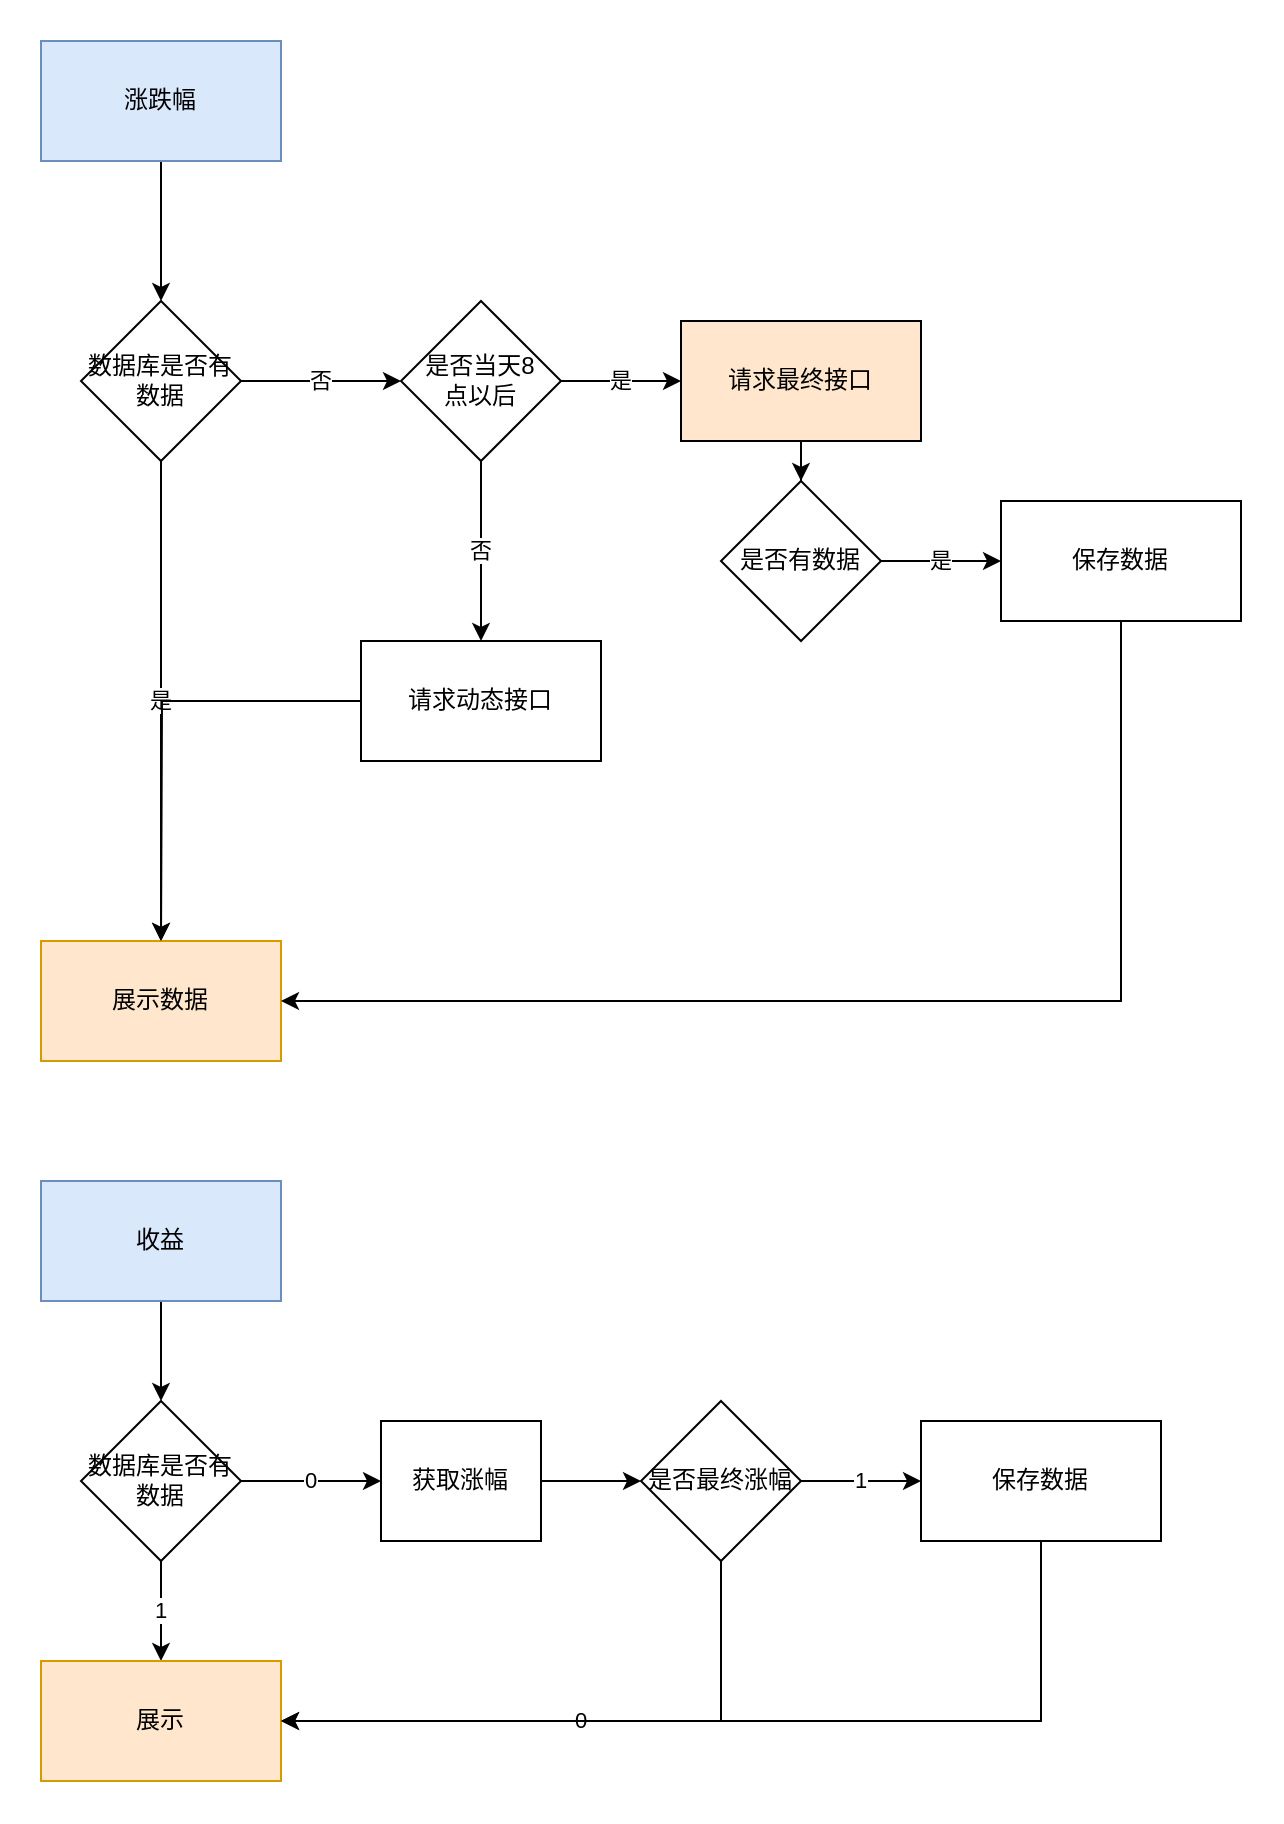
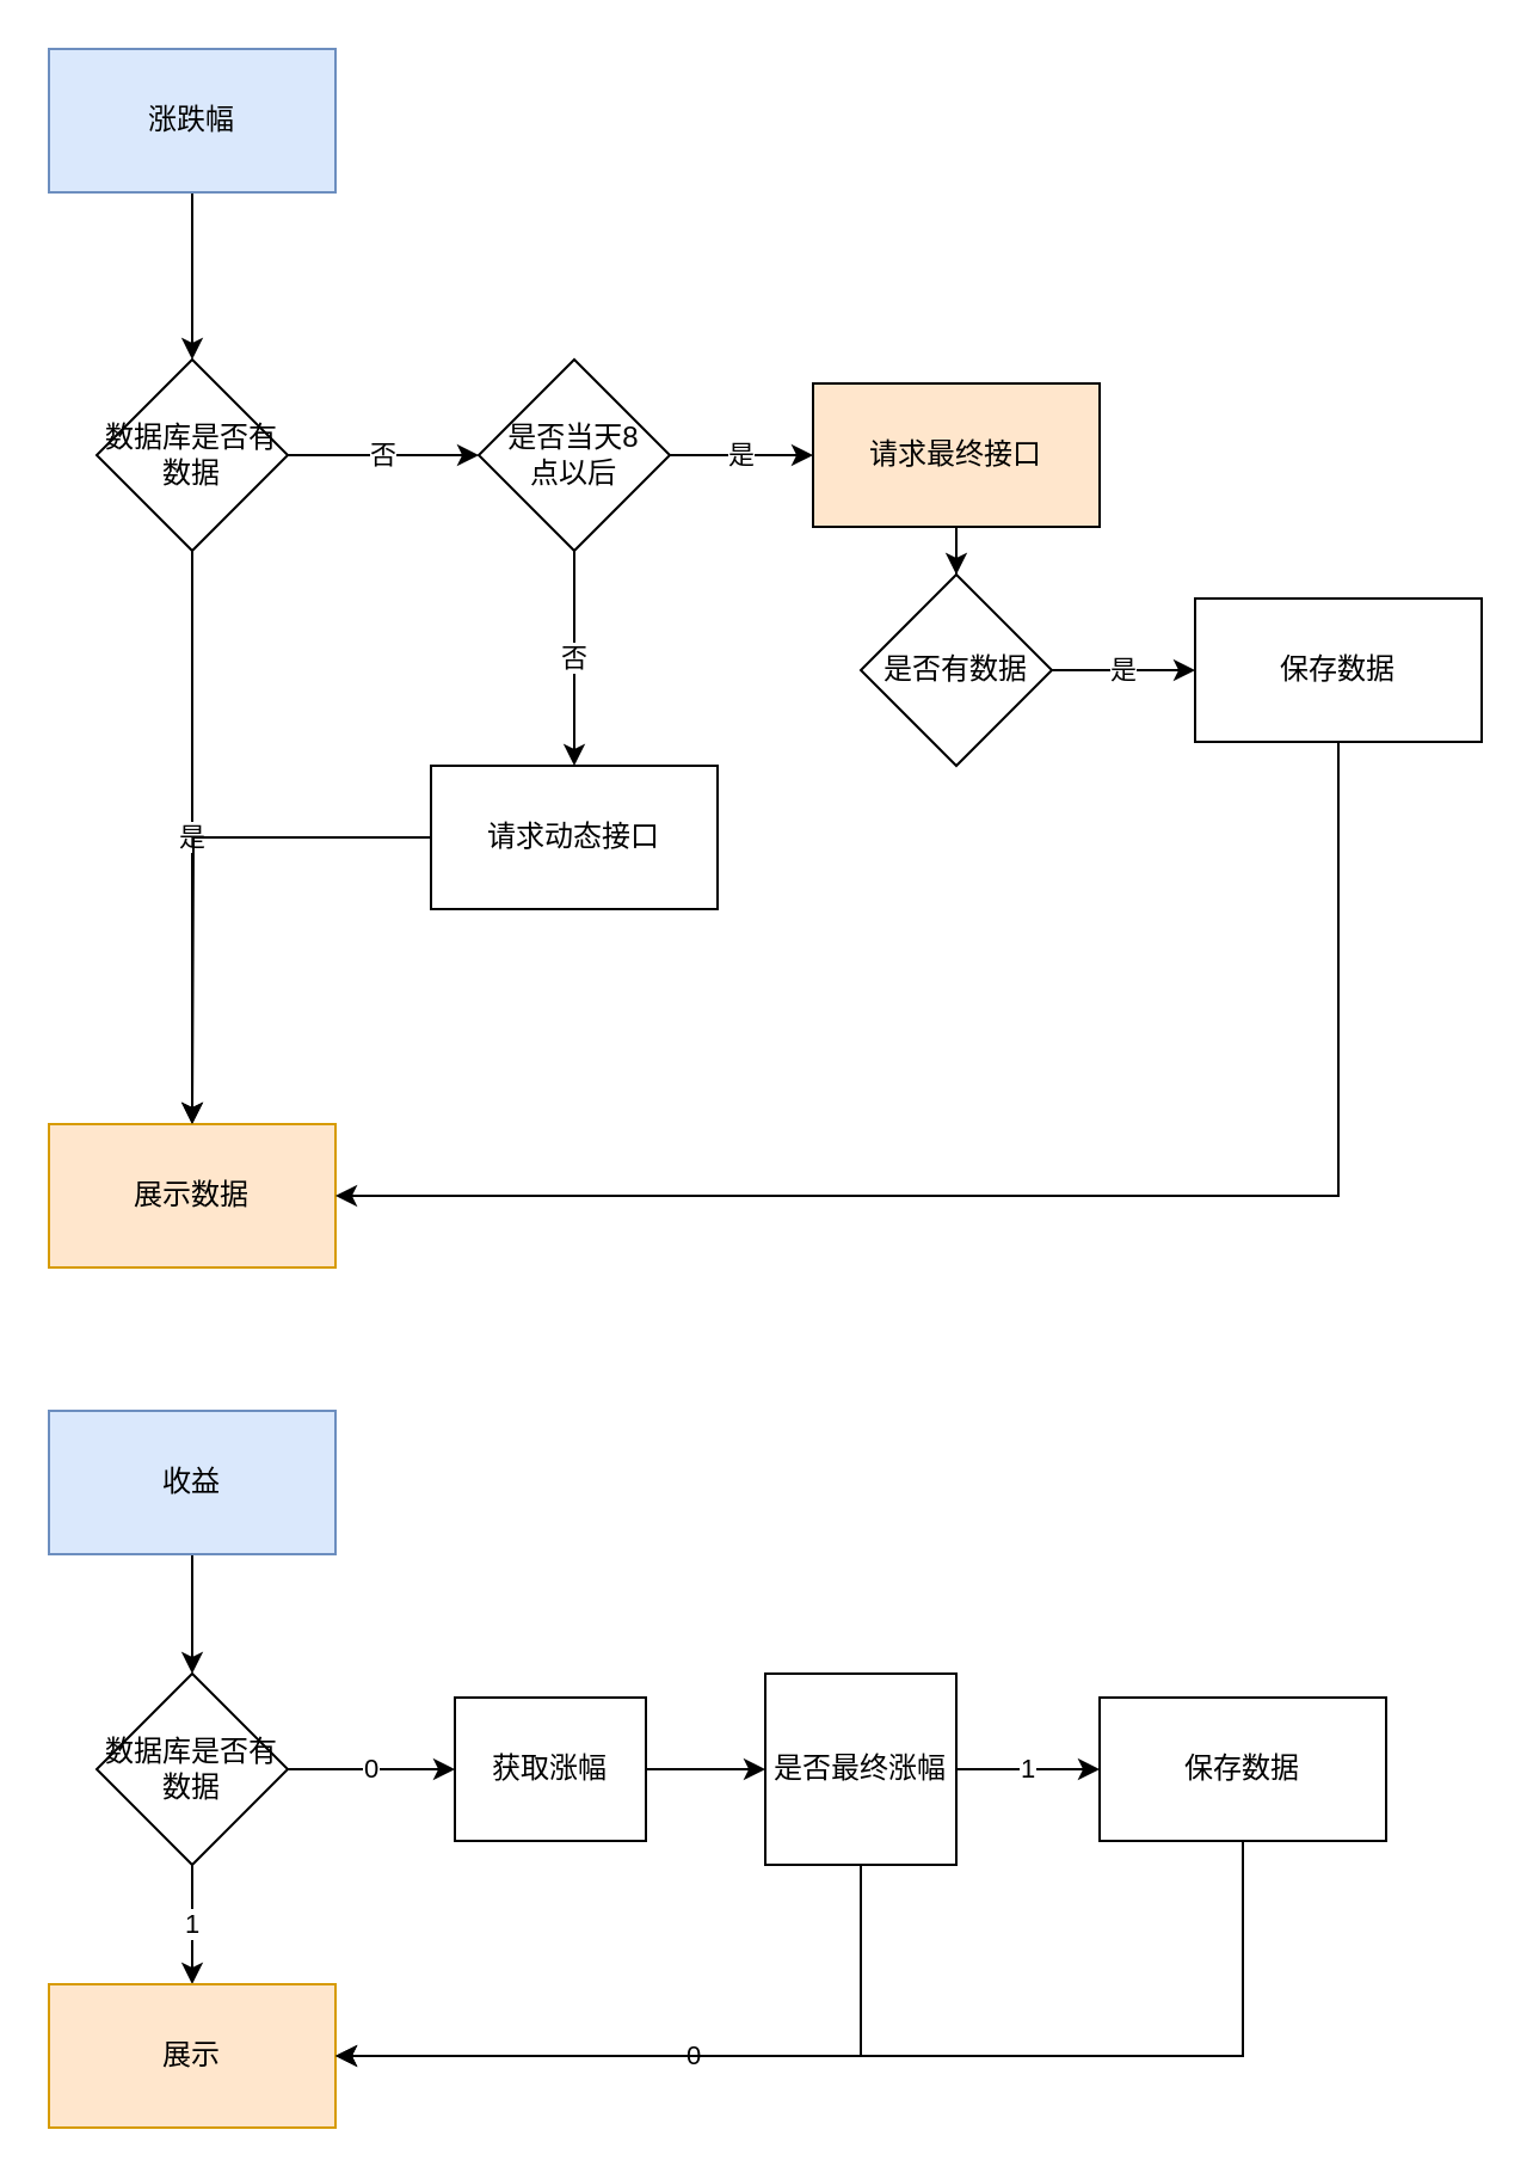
  <mxCell id="0" />
  <mxCell id="1" parent="0" />
  <mxCell id="2" value="" style="edgeStyle=orthogonalEdgeStyle;rounded=0;orthogonalLoop=1;jettySize=auto;html=1;" parent="1" source="3" target="6" edge="1"><mxGeometry relative="1" as="geometry" /></mxCell>
  <mxCell id="3" value="涨跌幅" style="rounded=0;whiteSpace=wrap;html=1;fillColor=#dae8fc;strokeColor=#6c8ebf;" parent="1" vertex="1"><mxGeometry x="20" y="20" width="120" height="60" as="geometry" /></mxCell>
  <mxCell id="4" value="是" style="edgeStyle=orthogonalEdgeStyle;rounded=0;orthogonalLoop=1;jettySize=auto;html=1;" parent="1" source="6" target="7" edge="1"><mxGeometry relative="1" as="geometry" /></mxCell>
  <mxCell id="5" value="&lt;div&gt;否&lt;/div&gt;" style="edgeStyle=orthogonalEdgeStyle;rounded=0;orthogonalLoop=1;jettySize=auto;html=1;" parent="1" source="6" target="10" edge="1"><mxGeometry relative="1" as="geometry" /></mxCell>
  <mxCell id="6" value="&lt;div&gt;数据库是否有数据&lt;/div&gt;" style="rhombus;whiteSpace=wrap;html=1;rounded=0;" parent="1" vertex="1"><mxGeometry x="40" y="150" width="80" height="80" as="geometry" /></mxCell>
  <mxCell id="7" value="&lt;div&gt;展示数据&lt;/div&gt;" style="whiteSpace=wrap;html=1;rounded=0;fillColor=#ffe6cc;strokeColor=#d79b00;" parent="1" vertex="1"><mxGeometry x="20" y="470" width="120" height="60" as="geometry" /></mxCell>
  <mxCell id="8" value="&lt;div&gt;是&lt;/div&gt;" style="edgeStyle=orthogonalEdgeStyle;rounded=0;orthogonalLoop=1;jettySize=auto;html=1;" parent="1" source="10" target="12" edge="1"><mxGeometry relative="1" as="geometry" /></mxCell>
  <mxCell id="9" value="&lt;div&gt;否&lt;/div&gt;" style="edgeStyle=orthogonalEdgeStyle;rounded=0;orthogonalLoop=1;jettySize=auto;html=1;" parent="1" source="10" target="14" edge="1"><mxGeometry relative="1" as="geometry" /></mxCell>
  <mxCell id="10" value="&lt;div&gt;是否当天8&lt;/div&gt;&lt;div&gt;点以后&lt;/div&gt;" style="rhombus;whiteSpace=wrap;html=1;rounded=0;" parent="1" vertex="1"><mxGeometry x="200" y="150" width="80" height="80" as="geometry" /></mxCell>
  <mxCell id="11" value="" style="edgeStyle=orthogonalEdgeStyle;rounded=0;orthogonalLoop=1;jettySize=auto;html=1;" parent="1" source="12" target="16" edge="1"><mxGeometry relative="1" as="geometry" /></mxCell>
  <mxCell id="12" value="请求最终接口" style="whiteSpace=wrap;html=1;rounded=0;fillColor=#ffe6cc;" parent="1" vertex="1"><mxGeometry x="340" y="160" width="120" height="60" as="geometry" /></mxCell>
  <mxCell id="13" style="edgeStyle=orthogonalEdgeStyle;rounded=0;orthogonalLoop=1;jettySize=auto;html=1;" parent="1" source="14" edge="1"><mxGeometry relative="1" as="geometry"><mxPoint x="80" y="470" as="targetPoint" /></mxGeometry></mxCell>
  <mxCell id="14" value="请求动态接口" style="whiteSpace=wrap;html=1;rounded=0;" parent="1" vertex="1"><mxGeometry x="180" y="320" width="120" height="60" as="geometry" /></mxCell>
  <mxCell id="15" value="是" style="edgeStyle=orthogonalEdgeStyle;rounded=0;orthogonalLoop=1;jettySize=auto;html=1;" parent="1" source="16" target="18" edge="1"><mxGeometry relative="1" as="geometry" /></mxCell>
  <mxCell id="16" value="是否有数据" style="rhombus;whiteSpace=wrap;html=1;rounded=0;" parent="1" vertex="1"><mxGeometry x="360" y="240" width="80" height="80" as="geometry" /></mxCell>
  <mxCell id="17" style="edgeStyle=orthogonalEdgeStyle;rounded=0;orthogonalLoop=1;jettySize=auto;html=1;entryX=1;entryY=0.5;entryDx=0;entryDy=0;" parent="1" source="18" target="7" edge="1"><mxGeometry relative="1" as="geometry"><Array as="points"><mxPoint x="560" y="500" /></Array></mxGeometry></mxCell>
  <mxCell id="18" value="保存数据" style="whiteSpace=wrap;html=1;rounded=0;" parent="1" vertex="1"><mxGeometry x="500" y="250" width="120" height="60" as="geometry" /></mxCell>
  <mxCell id="19" value="" style="edgeStyle=orthogonalEdgeStyle;rounded=0;orthogonalLoop=1;jettySize=auto;html=1;" edge="1" parent="1" source="20" target="23"><mxGeometry relative="1" as="geometry" /></mxCell>
  <mxCell id="20" value="收益" style="rounded=0;whiteSpace=wrap;html=1;fillColor=#dae8fc;strokeColor=#6c8ebf;" vertex="1" parent="1"><mxGeometry x="20" y="590" width="120" height="60" as="geometry" /></mxCell>
  <mxCell id="21" value="1" style="edgeStyle=orthogonalEdgeStyle;rounded=0;orthogonalLoop=1;jettySize=auto;html=1;" edge="1" parent="1" source="23" target="24"><mxGeometry relative="1" as="geometry" /></mxCell>
  <mxCell id="22" value="0" style="edgeStyle=orthogonalEdgeStyle;rounded=0;orthogonalLoop=1;jettySize=auto;html=1;" edge="1" parent="1" source="23" target="26"><mxGeometry relative="1" as="geometry" /></mxCell>
  <mxCell id="23" value="&lt;div&gt;数据库是否有数据&lt;/div&gt;" style="rhombus;whiteSpace=wrap;html=1;rounded=0;" vertex="1" parent="1"><mxGeometry x="40" y="700" width="80" height="80" as="geometry" /></mxCell>
  <mxCell id="24" value="展示" style="rounded=0;whiteSpace=wrap;html=1;fillColor=#ffe6cc;strokeColor=#d79b00;" vertex="1" parent="1"><mxGeometry x="20" y="830" width="120" height="60" as="geometry" /></mxCell>
  <mxCell id="25" value="" style="edgeStyle=orthogonalEdgeStyle;rounded=0;orthogonalLoop=1;jettySize=auto;html=1;" edge="1" parent="1" source="26" target="29"><mxGeometry relative="1" as="geometry" /></mxCell>
  <mxCell id="26" value="获取涨幅" style="rounded=0;whiteSpace=wrap;html=1;" vertex="1" parent="1"><mxGeometry x="190" y="710" width="80" height="60" as="geometry" /></mxCell>
  <mxCell id="27" value="1" style="edgeStyle=orthogonalEdgeStyle;rounded=0;orthogonalLoop=1;jettySize=auto;html=1;" edge="1" parent="1" source="29" target="31"><mxGeometry relative="1" as="geometry" /></mxCell>
  <mxCell id="28" value="0" style="edgeStyle=orthogonalEdgeStyle;rounded=0;orthogonalLoop=1;jettySize=auto;html=1;exitX=0.5;exitY=1;exitDx=0;exitDy=0;entryX=1;entryY=0.5;entryDx=0;entryDy=0;" edge="1" parent="1" source="29" target="24"><mxGeometry relative="1" as="geometry" /></mxCell>
- <mxCell id="29" value="是否最终涨幅" style="rhombus;whiteSpace=wrap;html=1;" vertex="1" parent="1"><mxGeometry x="320" y="700" width="80" height="80" as="geometry" /></mxCell>
+ <mxCell id="29" value="是否最终涨幅" style="whiteSpace=wrap;html=1;rounded=0;" vertex="1" parent="1"><mxGeometry x="320" y="700" width="80" height="80" as="geometry" /></mxCell>
  <mxCell id="30" style="edgeStyle=orthogonalEdgeStyle;rounded=0;orthogonalLoop=1;jettySize=auto;html=1;exitX=0.5;exitY=1;exitDx=0;exitDy=0;entryX=1;entryY=0.5;entryDx=0;entryDy=0;" edge="1" parent="1" source="31" target="24"><mxGeometry relative="1" as="geometry" /></mxCell>
  <mxCell id="31" value="保存数据" style="whiteSpace=wrap;html=1;" vertex="1" parent="1"><mxGeometry x="460" y="710" width="120" height="60" as="geometry" /></mxCell>
